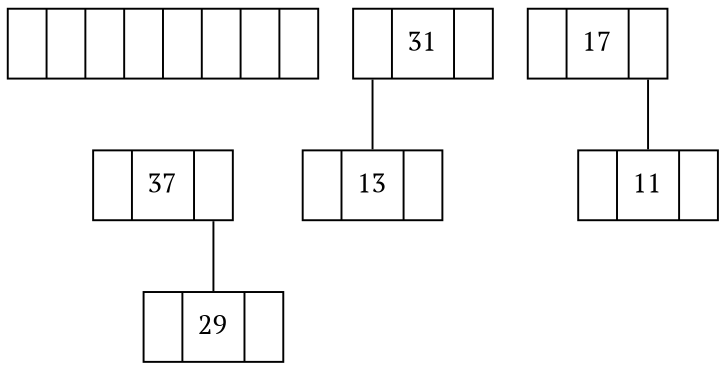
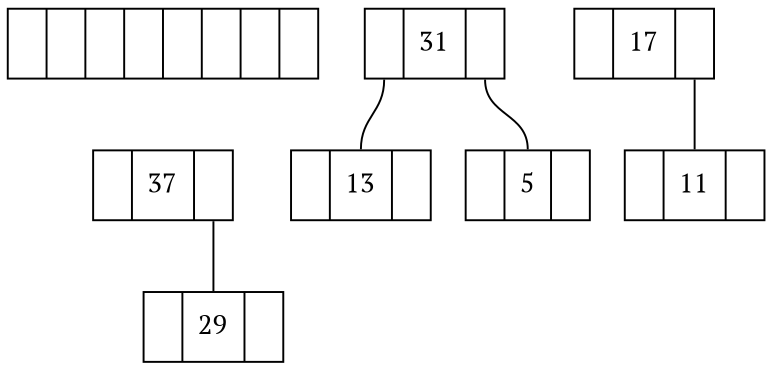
  strict graph {
    fontname="PT Serif"
    node [fontname="PT Serif" shape=record]
    edge [fontname="PT Serif" headport=m tailport=r]
    n1 [label="|||||||"]
    n2 [label="<l> | <m> 37 | <r>"]
    n3 [label="<l> | <m> 29 | <r>"]
    n4 [label="<l> | <m> 31 | <r>"]
    n5 [label="<l> | <m> 13 | <r>"]
+   n6 [label="<l> | <m> 5 | <r>"]
    n7 [label="<l> | <m> 17 | <r>"]
    n8 [label="<l> | <m> 11 | <r>"]
    n1 -- n2 [style=invis]
    n2 -- n3
    n4 -- n5 [tailport=l]
+   n4 -- n6
    n7 -- n8
  }
